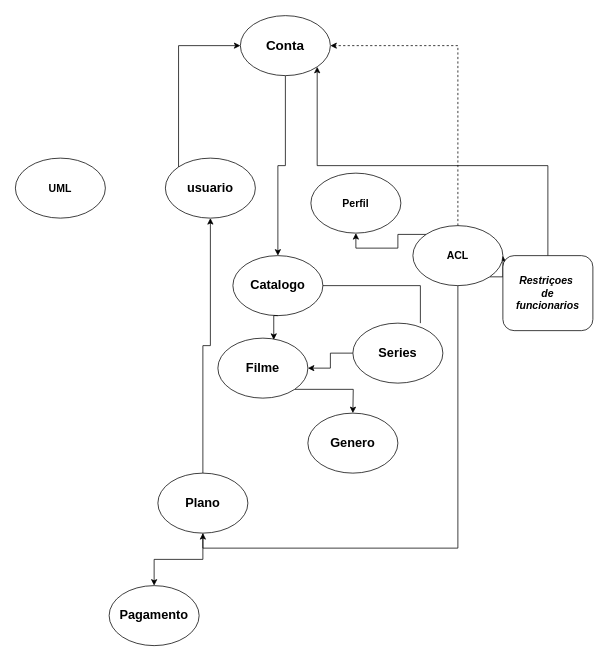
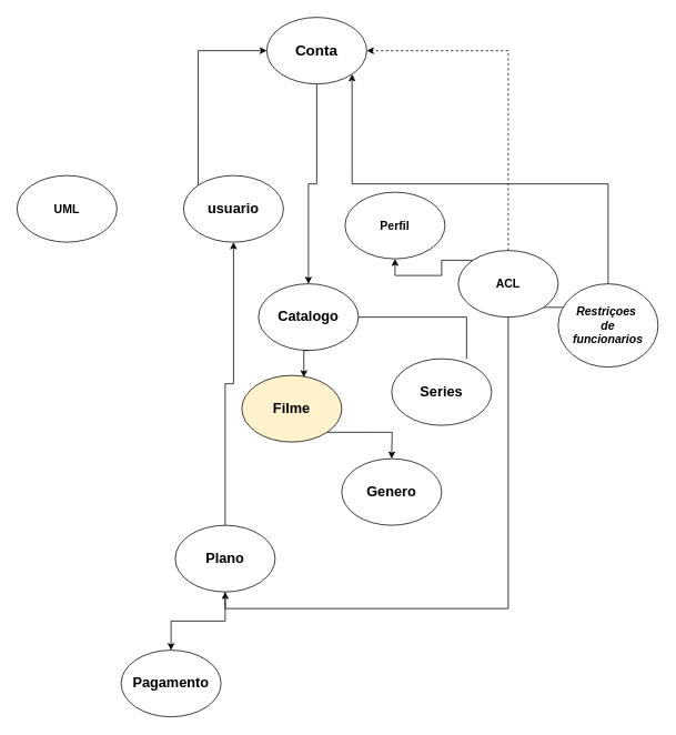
  <mxCell id="0" />
  <mxCell id="1" parent="0" />
  <mxCell id="2" value="&lt;b&gt;&lt;font style=&quot;font-size: 14px;&quot;&gt;UML&lt;/font&gt;&lt;/b&gt;" style="text;html=1;align=center;verticalAlign=middle;whiteSpace=wrap;rounded=0;" vertex="1" parent="1"><mxGeometry x="50" y="235" width="60" height="30" as="geometry" /></mxCell>
  <mxCell id="3" value="&lt;b&gt;&lt;font style=&quot;font-size: 14px;&quot;&gt;UML&lt;/font&gt;&lt;/b&gt;" style="ellipse;whiteSpace=wrap;html=1;" vertex="1" parent="1"><mxGeometry x="20" y="210" width="120" height="80" as="geometry" /></mxCell>
  <mxCell id="4" style="edgeStyle=orthogonalEdgeStyle;rounded=0;orthogonalLoop=1;jettySize=auto;html=1;exitX=0;exitY=0;exitDx=0;exitDy=0;entryX=0;entryY=0.5;entryDx=0;entryDy=0;" edge="1" parent="1" source="5" target="7"><mxGeometry relative="1" as="geometry" /></mxCell>
  <mxCell id="5" value="&lt;b&gt;&lt;font style=&quot;font-size: 17px;&quot;&gt;usuario&lt;/font&gt;&lt;/b&gt;" style="ellipse;whiteSpace=wrap;html=1;" vertex="1" parent="1"><mxGeometry x="220" y="210" width="120" height="80" as="geometry" /></mxCell>
  <mxCell id="6" style="edgeStyle=orthogonalEdgeStyle;rounded=0;orthogonalLoop=1;jettySize=auto;html=1;exitX=0.5;exitY=1;exitDx=0;exitDy=0;" edge="1" parent="1" source="7" target="14"><mxGeometry relative="1" as="geometry" /></mxCell>
  <mxCell id="7" value="&lt;b&gt;&lt;font style=&quot;font-size: 18px;&quot;&gt;Conta&lt;/font&gt;&lt;/b&gt;" style="ellipse;whiteSpace=wrap;html=1;" vertex="1" parent="1"><mxGeometry x="320" y="20" width="120" height="80" as="geometry" /></mxCell>
  <mxCell id="8" value="&lt;b&gt;&lt;font style=&quot;font-size: 14px;&quot;&gt;Perfil&lt;/font&gt;&lt;/b&gt;" style="ellipse;whiteSpace=wrap;html=1;" vertex="1" parent="1"><mxGeometry x="414" y="230" width="120" height="80" as="geometry" /></mxCell>
  <mxCell id="9" style="edgeStyle=orthogonalEdgeStyle;rounded=0;orthogonalLoop=1;jettySize=auto;html=1;exitX=0.5;exitY=0;exitDx=0;exitDy=0;entryX=1;entryY=0.5;entryDx=0;entryDy=0;dashed=1;" edge="1" parent="1" source="13" target="7"><mxGeometry relative="1" as="geometry" /></mxCell>
  <mxCell id="10" style="edgeStyle=orthogonalEdgeStyle;rounded=0;orthogonalLoop=1;jettySize=auto;html=1;exitX=0;exitY=0;exitDx=0;exitDy=0;entryX=0.5;entryY=1;entryDx=0;entryDy=0;" edge="1" parent="1" source="13" target="8"><mxGeometry relative="1" as="geometry" /></mxCell>
  <mxCell id="11" style="edgeStyle=orthogonalEdgeStyle;rounded=0;orthogonalLoop=1;jettySize=auto;html=1;exitX=0.5;exitY=1;exitDx=0;exitDy=0;entryX=0.5;entryY=1;entryDx=0;entryDy=0;" edge="1" parent="1" source="13" target="24"><mxGeometry relative="1" as="geometry" /></mxCell>
  <mxCell id="12" style="edgeStyle=orthogonalEdgeStyle;rounded=0;orthogonalLoop=1;jettySize=auto;html=1;exitX=1;exitY=1;exitDx=0;exitDy=0;entryX=0;entryY=0;entryDx=0;entryDy=0;" edge="1" parent="1" source="13" target="27"><mxGeometry relative="1" as="geometry" /></mxCell>
  <mxCell id="13" value="&lt;span style=&quot;font-size: 14px;&quot;&gt;&lt;b&gt;ACL&lt;/b&gt;&lt;/span&gt;" style="ellipse;whiteSpace=wrap;html=1;" vertex="1" parent="1"><mxGeometry x="550" y="300" width="120" height="80" as="geometry" /></mxCell>
  <mxCell id="14" value="&lt;span style=&quot;font-size: 17px;&quot;&gt;&lt;b&gt;Catalogo&lt;/b&gt;&lt;/span&gt;" style="ellipse;whiteSpace=wrap;html=1;" vertex="1" parent="1"><mxGeometry x="310" y="340" width="120" height="80" as="geometry" /></mxCell>
  <mxCell id="15" style="edgeStyle=orthogonalEdgeStyle;rounded=0;orthogonalLoop=1;jettySize=auto;html=1;exitX=1;exitY=1;exitDx=0;exitDy=0;" edge="1" parent="1" source="16"><mxGeometry relative="1" as="geometry"><mxPoint x="470" y="550" as="targetPoint" /></mxGeometry></mxCell>
- <mxCell id="16" value="&lt;span style=&quot;font-size: 17px;&quot;&gt;&lt;b&gt;Filme&lt;/b&gt;&lt;/span&gt;" style="ellipse;whiteSpace=wrap;html=1;" vertex="1" parent="1"><mxGeometry x="290" y="450" width="120" height="80" as="geometry" /></mxCell>
- <mxCell id="17" style="edgeStyle=orthogonalEdgeStyle;rounded=0;orthogonalLoop=1;jettySize=auto;html=1;exitX=0;exitY=0.5;exitDx=0;exitDy=0;entryX=1;entryY=0.5;entryDx=0;entryDy=0;" edge="1" parent="1" source="18" target="16"><mxGeometry relative="1" as="geometry" /></mxCell>
+ <mxCell id="16" value="&lt;span style=&quot;font-size: 17px;&quot;&gt;&lt;b&gt;Filme&lt;/b&gt;&lt;/span&gt;" style="ellipse;whiteSpace=wrap;html=1;fillColor=#fff2cc;" vertex="1" parent="1"><mxGeometry x="290" y="450" width="120" height="80" as="geometry" /></mxCell>
  <mxCell id="18" value="&lt;span style=&quot;font-size: 17px;&quot;&gt;&lt;b&gt;Series&lt;/b&gt;&lt;/span&gt;" style="ellipse;whiteSpace=wrap;html=1;" vertex="1" parent="1"><mxGeometry x="470" y="430" width="120" height="80" as="geometry" /></mxCell>
  <mxCell id="19" style="edgeStyle=orthogonalEdgeStyle;rounded=0;orthogonalLoop=1;jettySize=auto;html=1;exitX=1;exitY=0.5;exitDx=0;exitDy=0;entryX=0.75;entryY=0;entryDx=0;entryDy=0;entryPerimeter=0;endArrow=none;" edge="1" parent="1" source="14" target="18"><mxGeometry relative="1" as="geometry" /></mxCell>
  <mxCell id="20" style="edgeStyle=orthogonalEdgeStyle;rounded=0;orthogonalLoop=1;jettySize=auto;html=1;exitX=0.5;exitY=1;exitDx=0;exitDy=0;entryX=0.621;entryY=0.028;entryDx=0;entryDy=0;entryPerimeter=0;" edge="1" parent="1" source="14" target="16"><mxGeometry relative="1" as="geometry" /></mxCell>
  <mxCell id="21" value="&lt;span style=&quot;font-size: 17px;&quot;&gt;&lt;b&gt;Genero&lt;/b&gt;&lt;/span&gt;" style="ellipse;whiteSpace=wrap;html=1;" vertex="1" parent="1"><mxGeometry x="410" y="550" width="120" height="80" as="geometry" /></mxCell>
  <mxCell id="22" style="edgeStyle=orthogonalEdgeStyle;rounded=0;orthogonalLoop=1;jettySize=auto;html=1;exitX=0.5;exitY=1;exitDx=0;exitDy=0;" edge="1" parent="1" source="24" target="25"><mxGeometry relative="1" as="geometry" /></mxCell>
  <mxCell id="23" style="edgeStyle=orthogonalEdgeStyle;rounded=0;orthogonalLoop=1;jettySize=auto;html=1;exitX=0.5;exitY=0;exitDx=0;exitDy=0;entryX=0.5;entryY=1;entryDx=0;entryDy=0;" edge="1" parent="1" source="24" target="5"><mxGeometry relative="1" as="geometry" /></mxCell>
  <mxCell id="24" value="&lt;span style=&quot;font-size: 17px;&quot;&gt;&lt;b&gt;Plano&lt;/b&gt;&lt;/span&gt;" style="ellipse;whiteSpace=wrap;html=1;" vertex="1" parent="1"><mxGeometry x="210" y="630" width="120" height="80" as="geometry" /></mxCell>
  <mxCell id="25" value="&lt;span style=&quot;font-size: 17px;&quot;&gt;&lt;b&gt;Pagamento&lt;/b&gt;&lt;/span&gt;" style="ellipse;whiteSpace=wrap;html=1;" vertex="1" parent="1"><mxGeometry x="145" y="780" width="120" height="80" as="geometry" /></mxCell>
  <mxCell id="26" style="edgeStyle=orthogonalEdgeStyle;rounded=0;orthogonalLoop=1;jettySize=auto;html=1;exitX=0.5;exitY=0;exitDx=0;exitDy=0;entryX=1;entryY=1;entryDx=0;entryDy=0;" edge="1" parent="1" source="27" target="7"><mxGeometry relative="1" as="geometry" /></mxCell>
- <mxCell id="27" value="&lt;span style=&quot;font-size: 14px;&quot;&gt;&lt;span style=&quot;font-size: 14px;&quot;&gt;Restriçoes&amp;nbsp;&lt;/span&gt;&lt;/span&gt;&lt;div style=&quot;font-size: 14px;&quot;&gt;&lt;span style=&quot;font-size: 14px;&quot;&gt;&lt;span style=&quot;font-size: 14px;&quot;&gt;de&lt;/span&gt;&lt;/span&gt;&lt;/div&gt;&lt;div style=&quot;font-size: 14px;&quot;&gt;&lt;span style=&quot;font-size: 14px;&quot;&gt;&lt;span style=&quot;font-size: 14px;&quot;&gt;funcionarios&lt;/span&gt;&lt;/span&gt;&lt;/div&gt;" style="whiteSpace=wrap;html=1;fontStyle=3;fontSize=14;rounded=1;" vertex="1" parent="1"><mxGeometry x="670" y="340" width="120" height="100" as="geometry" /></mxCell>
+ <mxCell id="27" value="&lt;span style=&quot;font-size: 14px;&quot;&gt;&lt;span style=&quot;font-size: 14px;&quot;&gt;Restriçoes&amp;nbsp;&lt;/span&gt;&lt;/span&gt;&lt;div style=&quot;font-size: 14px;&quot;&gt;&lt;span style=&quot;font-size: 14px;&quot;&gt;&lt;span style=&quot;font-size: 14px;&quot;&gt;de&lt;/span&gt;&lt;/span&gt;&lt;/div&gt;&lt;div style=&quot;font-size: 14px;&quot;&gt;&lt;span style=&quot;font-size: 14px;&quot;&gt;&lt;span style=&quot;font-size: 14px;&quot;&gt;funcionarios&lt;/span&gt;&lt;/span&gt;&lt;/div&gt;" style="ellipse;whiteSpace=wrap;html=1;fontStyle=3;fontSize=14;" vertex="1" parent="1"><mxGeometry x="670" y="340" width="120" height="100" as="geometry" /></mxCell>
